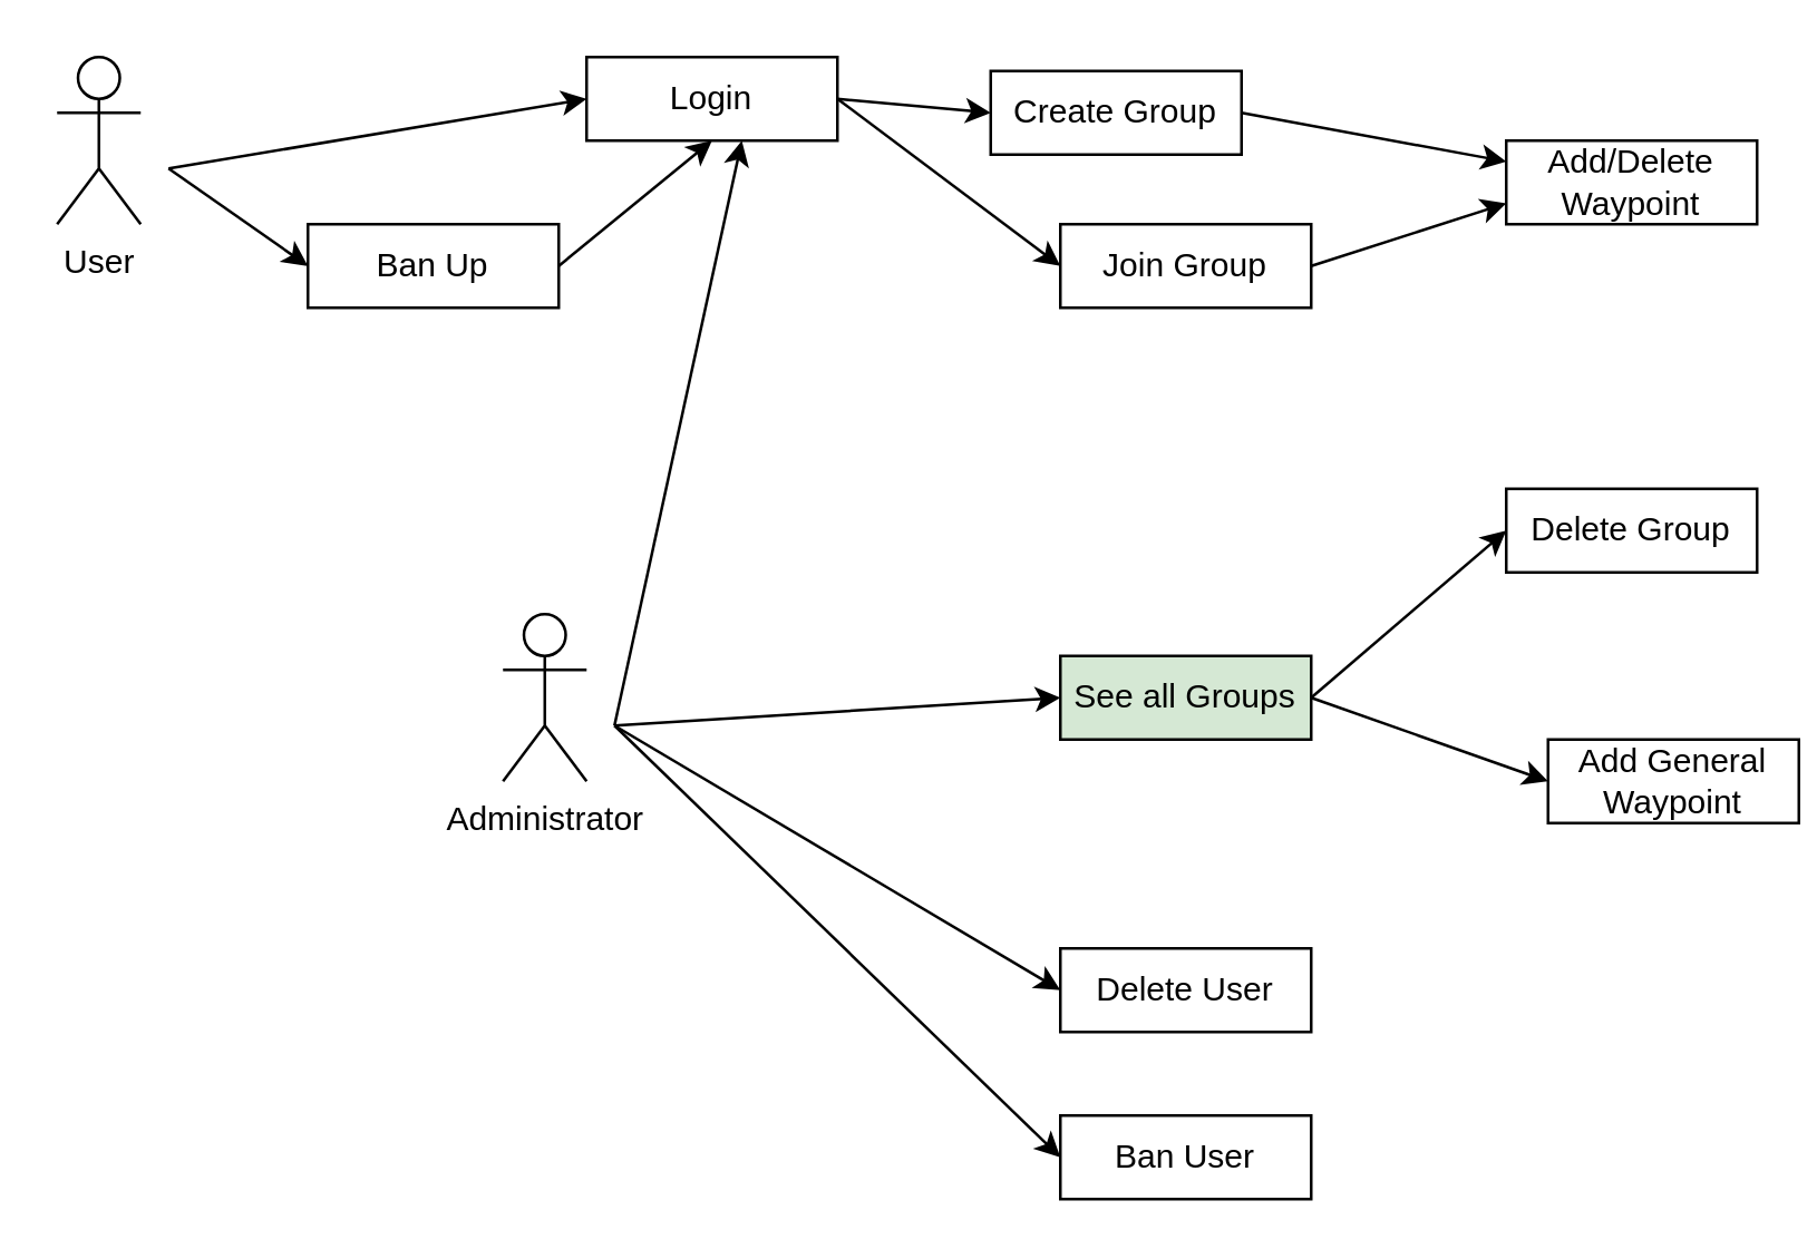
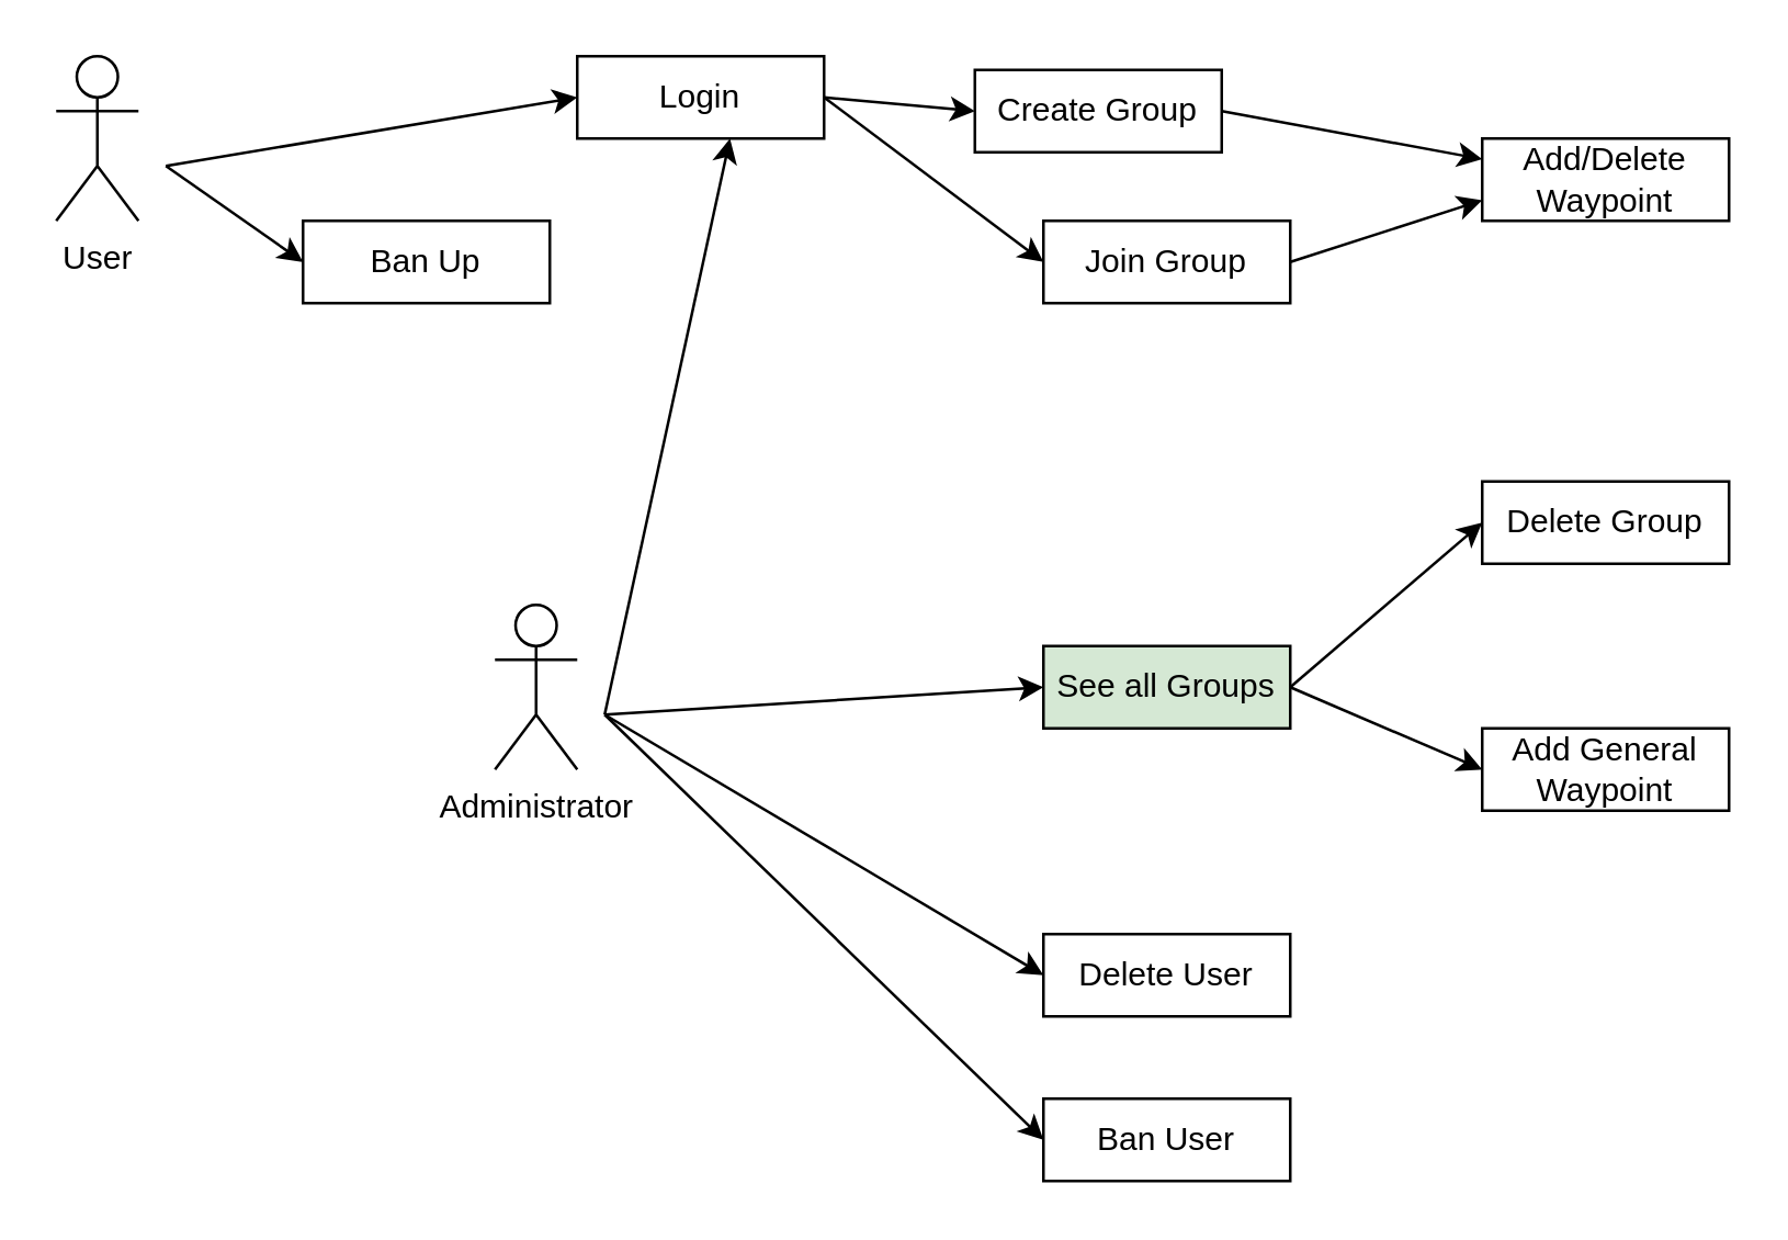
  <mxCell id="0" />
  <mxCell id="1" parent="0" />
  <mxCell id="2" value="User" style="shape=umlActor;verticalLabelPosition=bottom;verticalAlign=top;html=1;outlineConnect=0;" vertex="1" parent="1"><mxGeometry x="20" y="20" width="30" height="60" as="geometry" /></mxCell>
  <mxCell id="3" value="Login" style="rounded=0;whiteSpace=wrap;html=1;" vertex="1" parent="1"><mxGeometry x="210" y="20" width="90" height="30" as="geometry" /></mxCell>
  <mxCell id="4" value="Ban Up" style="rounded=0;whiteSpace=wrap;html=1;" vertex="1" parent="1"><mxGeometry x="110" y="80" width="90" height="30" as="geometry" /></mxCell>
  <mxCell id="5" value="" style="endArrow=classic;html=1;rounded=0;entryX=0;entryY=0.5;entryDx=0;entryDy=0;" edge="1" parent="1" target="3"><mxGeometry width="50" height="50" relative="1" as="geometry"><mxPoint x="60" y="60" as="sourcePoint" /><mxPoint x="110" y="10" as="targetPoint" /></mxGeometry></mxCell>
  <mxCell id="6" value="" style="endArrow=classic;html=1;rounded=0;entryX=0;entryY=0.5;entryDx=0;entryDy=0;" edge="1" parent="1" target="4"><mxGeometry width="50" height="50" relative="1" as="geometry"><mxPoint x="60" y="60" as="sourcePoint" /><mxPoint x="110" y="10" as="targetPoint" /></mxGeometry></mxCell>
- <mxCell id="7" value="" style="endArrow=classic;html=1;rounded=0;entryX=0.5;entryY=1;entryDx=0;entryDy=0;exitX=1;exitY=0.5;exitDx=0;exitDy=0;" edge="1" parent="1" source="4" target="3"><mxGeometry width="50" height="50" relative="1" as="geometry"><mxPoint x="200" y="100" as="sourcePoint" /><mxPoint x="250" y="135" as="targetPoint" /></mxGeometry></mxCell>
  <mxCell id="8" value="Create Group" style="rounded=0;whiteSpace=wrap;html=1;" vertex="1" parent="1"><mxGeometry x="355" y="25" width="90" height="30" as="geometry" /></mxCell>
  <mxCell id="9" value="Join Group" style="rounded=0;whiteSpace=wrap;html=1;" vertex="1" parent="1"><mxGeometry x="380" y="80" width="90" height="30" as="geometry" /></mxCell>
  <mxCell id="10" value="" style="endArrow=classic;html=1;rounded=0;entryX=0;entryY=0.5;entryDx=0;entryDy=0;exitX=1;exitY=0.5;exitDx=0;exitDy=0;" edge="1" parent="1" source="3" target="8"><mxGeometry width="50" height="50" relative="1" as="geometry"><mxPoint x="300" y="40" as="sourcePoint" /><mxPoint x="350" y="-10" as="targetPoint" /></mxGeometry></mxCell>
  <mxCell id="11" value="" style="endArrow=classic;html=1;rounded=0;exitX=1;exitY=0.5;exitDx=0;exitDy=0;" edge="1" parent="1" source="3"><mxGeometry width="50" height="50" relative="1" as="geometry"><mxPoint x="300" y="94.58" as="sourcePoint" /><mxPoint x="380" y="95" as="targetPoint" /></mxGeometry></mxCell>
  <mxCell id="12" value="Add/Delete Waypoint" style="rounded=0;whiteSpace=wrap;html=1;" vertex="1" parent="1"><mxGeometry x="540" y="50" width="90" height="30" as="geometry" /></mxCell>
  <mxCell id="13" value="" style="endArrow=classic;html=1;rounded=0;exitX=1;exitY=0.5;exitDx=0;exitDy=0;entryX=0;entryY=0.25;entryDx=0;entryDy=0;" edge="1" parent="1" source="8" target="12"><mxGeometry width="50" height="50" relative="1" as="geometry"><mxPoint x="480" y="40" as="sourcePoint" /><mxPoint x="540" y="65" as="targetPoint" /></mxGeometry></mxCell>
  <mxCell id="14" value="" style="endArrow=classic;html=1;rounded=0;entryX=0;entryY=0.75;entryDx=0;entryDy=0;exitX=1;exitY=0.5;exitDx=0;exitDy=0;" edge="1" parent="1" source="9" target="12"><mxGeometry width="50" height="50" relative="1" as="geometry"><mxPoint x="430" y="200" as="sourcePoint" /><mxPoint x="480" y="150" as="targetPoint" /></mxGeometry></mxCell>
  <mxCell id="15" value="Administrator" style="shape=umlActor;verticalLabelPosition=bottom;verticalAlign=top;html=1;outlineConnect=0;" vertex="1" parent="1"><mxGeometry x="180" y="220" width="30" height="60" as="geometry" /></mxCell>
  <mxCell id="16" value="" style="endArrow=classic;html=1;rounded=0;entryX=0.619;entryY=1;entryDx=0;entryDy=0;entryPerimeter=0;" edge="1" parent="1" target="3"><mxGeometry width="50" height="50" relative="1" as="geometry"><mxPoint x="220" y="260" as="sourcePoint" /><mxPoint x="110" y="180" as="targetPoint" /><Array as="points" /></mxGeometry></mxCell>
  <mxCell id="17" value="See all Groups" style="rounded=0;whiteSpace=wrap;html=1;fillColor=#d5e8d4;" vertex="1" parent="1"><mxGeometry x="380" y="235" width="90" height="30" as="geometry" /></mxCell>
  <mxCell id="18" value="" style="endArrow=classic;html=1;rounded=0;entryX=0;entryY=0.5;entryDx=0;entryDy=0;" edge="1" parent="1" target="17"><mxGeometry width="50" height="50" relative="1" as="geometry"><mxPoint x="220" y="260" as="sourcePoint" /><mxPoint x="390" y="150" as="targetPoint" /></mxGeometry></mxCell>
  <mxCell id="19" value="Delete Group" style="rounded=0;whiteSpace=wrap;html=1;" vertex="1" parent="1"><mxGeometry x="540" y="175" width="90" height="30" as="geometry" /></mxCell>
- <mxCell id="20" value="Add General Waypoint" style="rounded=0;whiteSpace=wrap;html=1;" vertex="1" parent="1"><mxGeometry x="555" y="265" width="90" height="30" as="geometry" /></mxCell>
+ <mxCell id="20" value="Add General Waypoint" style="rounded=0;whiteSpace=wrap;html=1;" vertex="1" parent="1"><mxGeometry x="540" y="265" width="90" height="30" as="geometry" /></mxCell>
  <mxCell id="21" value="" style="endArrow=classic;html=1;rounded=0;entryX=0;entryY=0.5;entryDx=0;entryDy=0;" edge="1" parent="1" target="19"><mxGeometry width="50" height="50" relative="1" as="geometry"><mxPoint x="470" y="250" as="sourcePoint" /><mxPoint x="520" y="200" as="targetPoint" /></mxGeometry></mxCell>
  <mxCell id="22" value="" style="endArrow=classic;html=1;rounded=0;entryX=0;entryY=0.5;entryDx=0;entryDy=0;exitX=1;exitY=0.5;exitDx=0;exitDy=0;" edge="1" parent="1" source="17" target="20"><mxGeometry width="50" height="50" relative="1" as="geometry"><mxPoint x="480" y="260" as="sourcePoint" /><mxPoint x="550" y="230" as="targetPoint" /></mxGeometry></mxCell>
  <mxCell id="23" value="Delete User" style="rounded=0;whiteSpace=wrap;html=1;" vertex="1" parent="1"><mxGeometry x="380" y="340" width="90" height="30" as="geometry" /></mxCell>
  <mxCell id="24" value="" style="endArrow=classic;html=1;rounded=0;entryX=0;entryY=0.5;entryDx=0;entryDy=0;" edge="1" parent="1" target="23"><mxGeometry width="50" height="50" relative="1" as="geometry"><mxPoint x="220" y="260" as="sourcePoint" /><mxPoint x="390" y="240" as="targetPoint" /></mxGeometry></mxCell>
  <mxCell id="25" value="Ban User" style="rounded=0;whiteSpace=wrap;html=1;" vertex="1" parent="1"><mxGeometry x="380" y="400" width="90" height="30" as="geometry" /></mxCell>
  <mxCell id="26" value="" style="endArrow=classic;html=1;rounded=0;entryX=0;entryY=0.5;entryDx=0;entryDy=0;" edge="1" parent="1" target="25"><mxGeometry width="50" height="50" relative="1" as="geometry"><mxPoint x="220" y="260" as="sourcePoint" /><mxPoint x="390" y="240" as="targetPoint" /></mxGeometry></mxCell>
